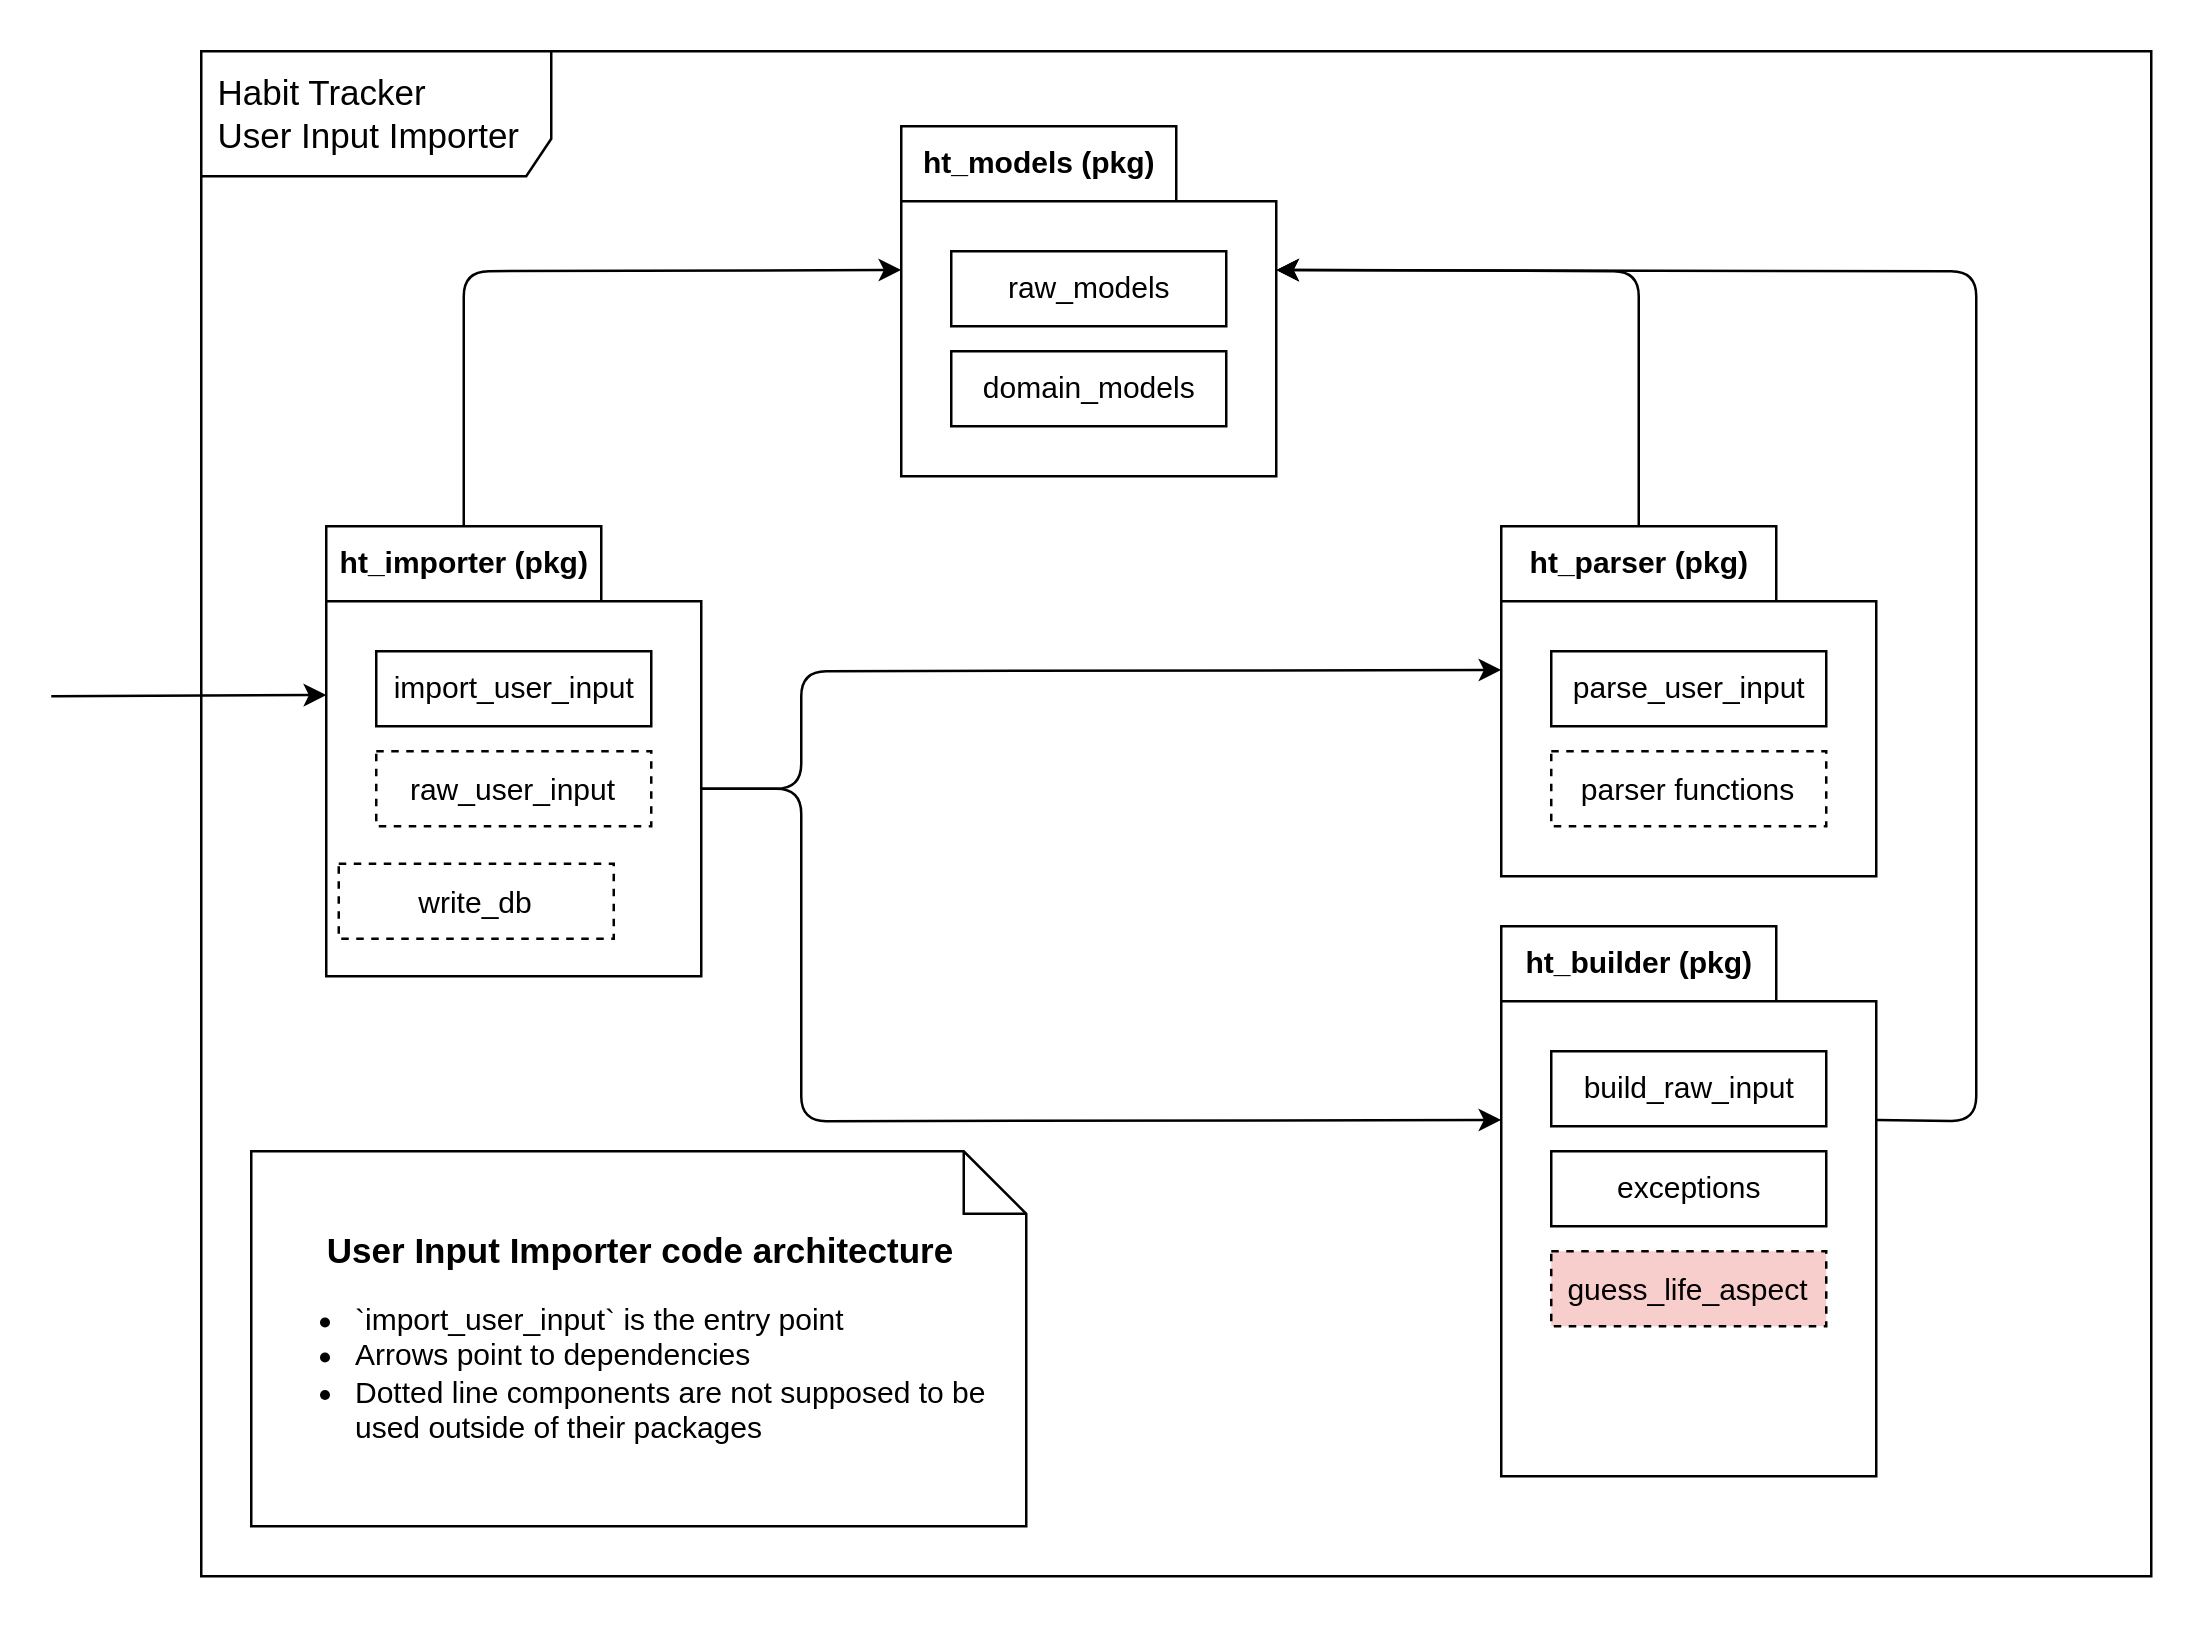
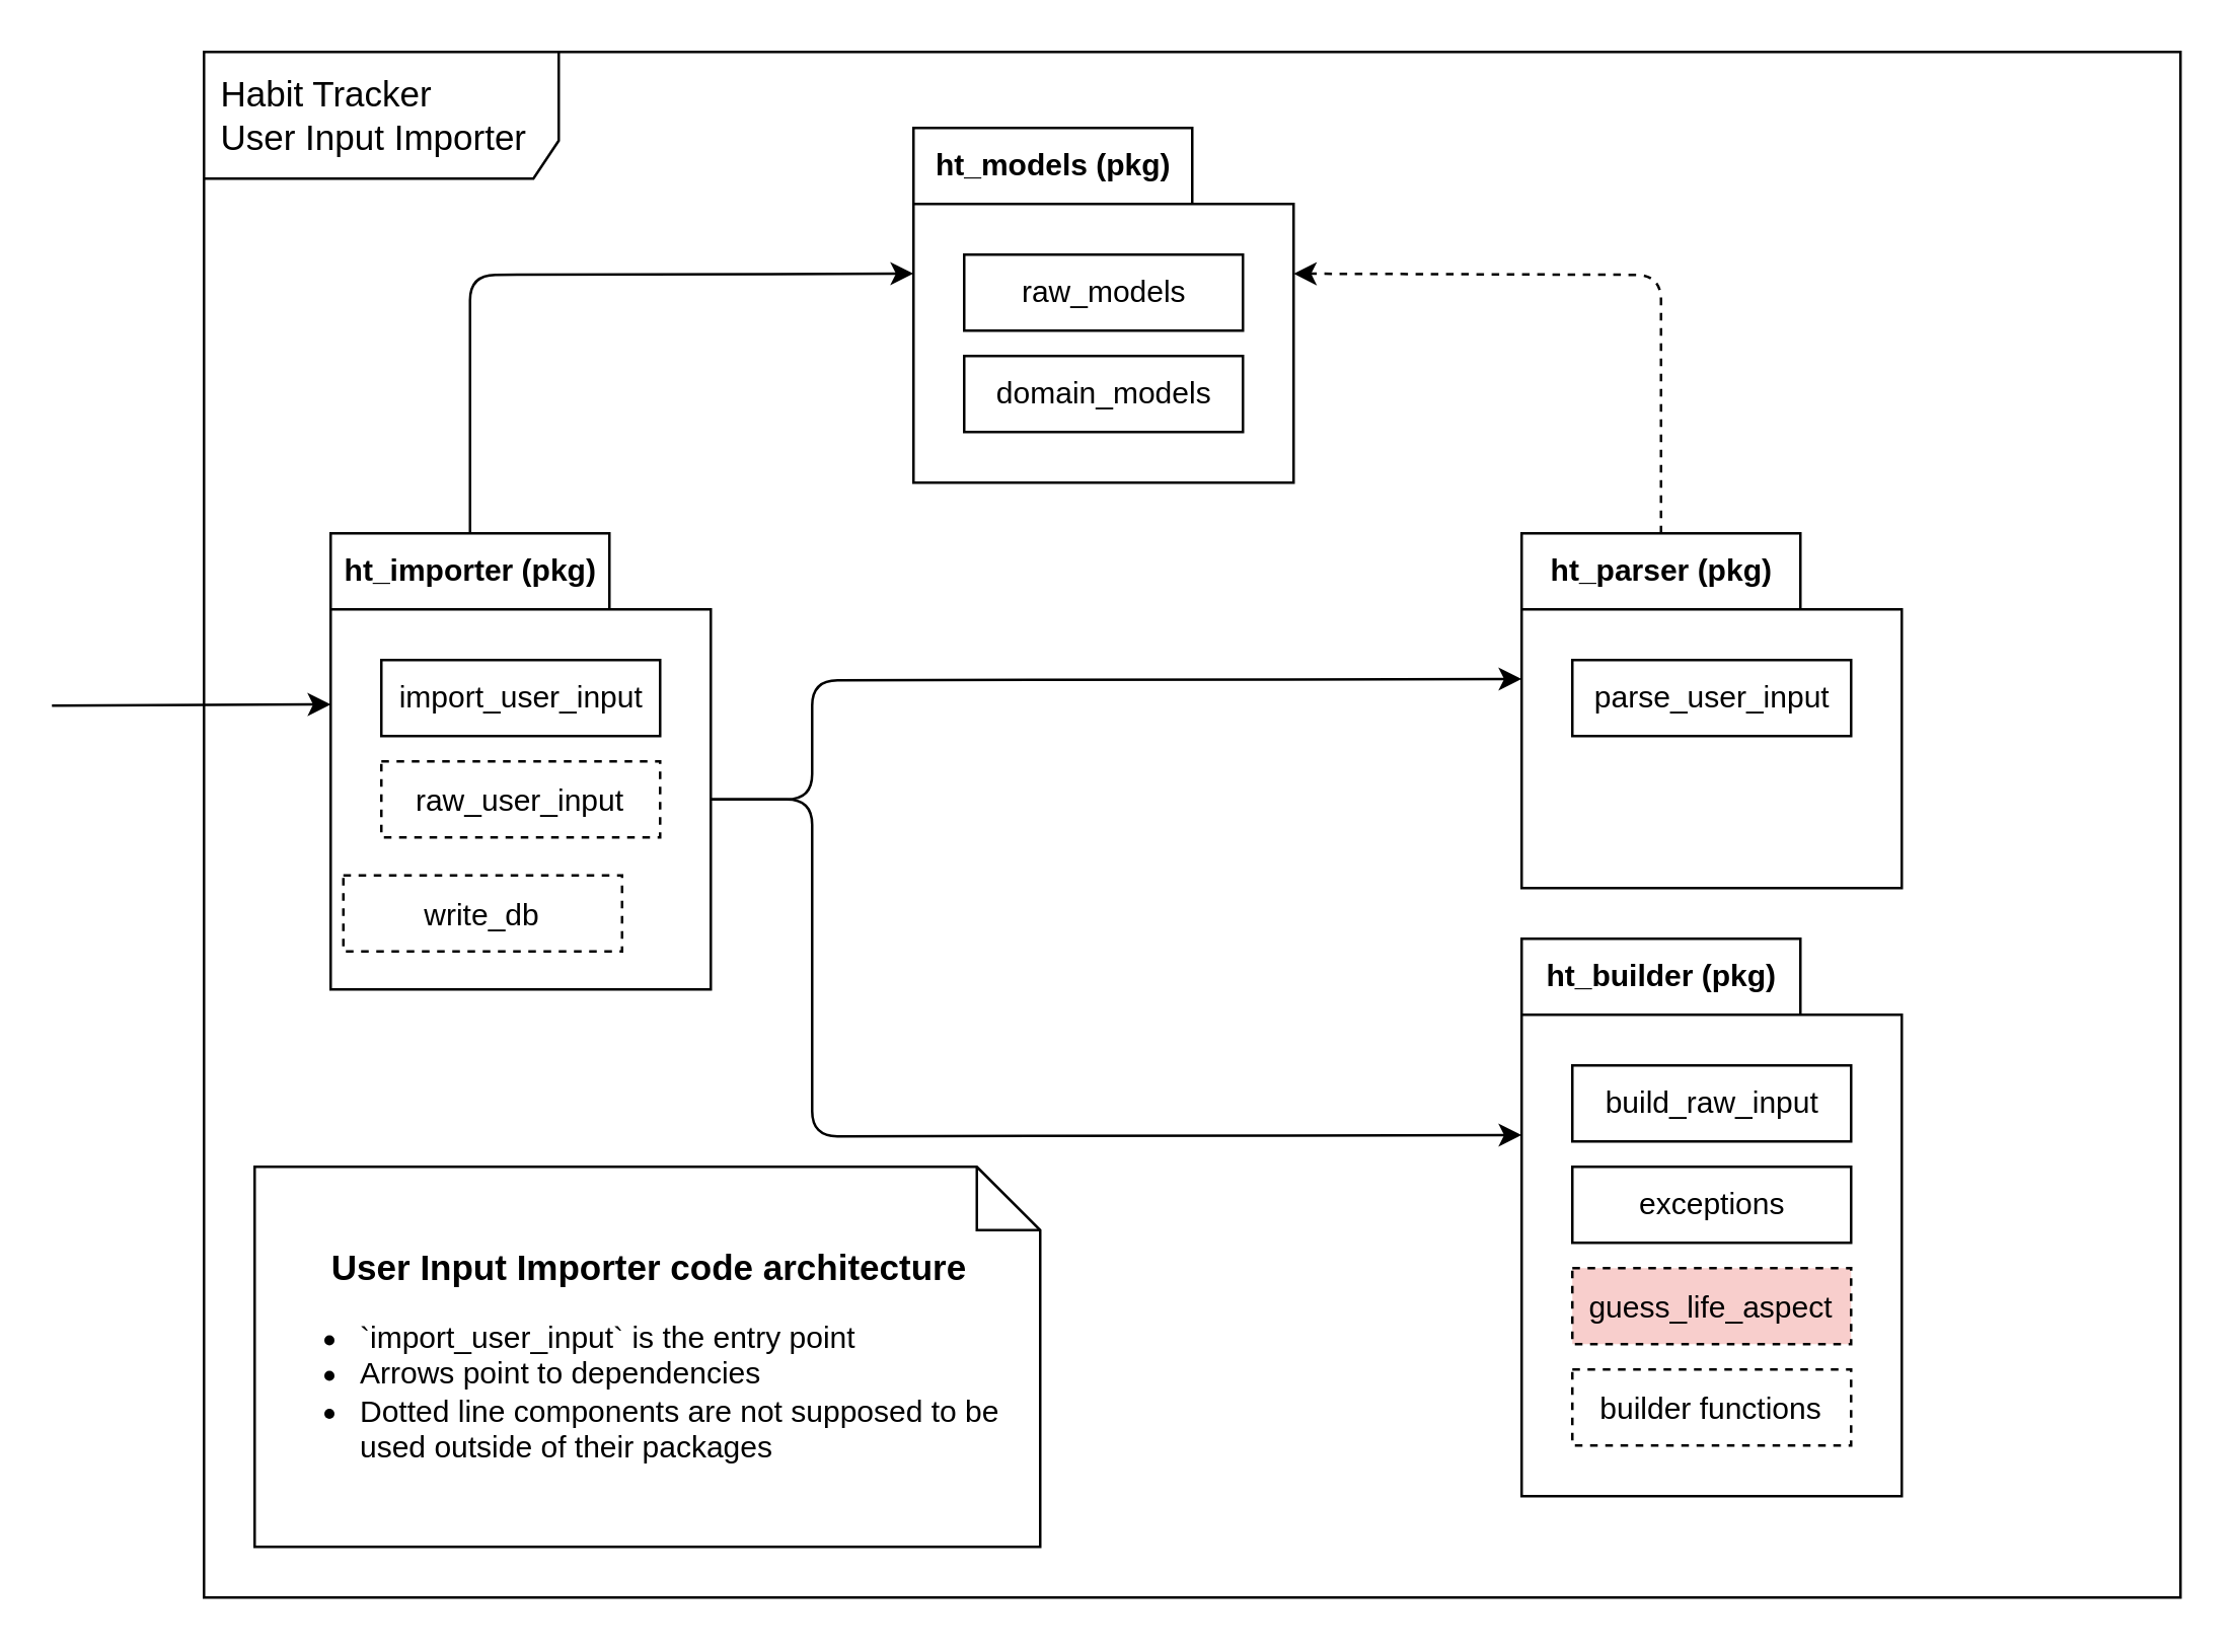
  <mxCell id="0" />
  <mxCell id="1" parent="0" />
  <mxCell id="2" value="&lt;font style=&quot;font-size: 14px&quot;&gt;Habit Tracker&lt;br&gt;User Input Importer&lt;/font&gt;" style="shape=umlFrame;whiteSpace=wrap;html=1;width=140;height=50;boundedLbl=1;verticalAlign=middle;align=left;spacingLeft=5;" parent="1" vertex="1"><mxGeometry x="80" y="20" width="780" height="610" as="geometry" /></mxCell>
  <mxCell id="3" value="ht_models (pkg)" style="shape=folder;fontStyle=1;tabWidth=110;tabHeight=30;tabPosition=left;html=1;boundedLbl=1;labelInHeader=1;container=1;collapsible=0;recursiveResize=0;" parent="1" vertex="1"><mxGeometry x="360" y="50" width="150" height="140" as="geometry" /></mxCell>
  <mxCell id="4" value="raw_models" style="html=1;" parent="3" vertex="1"><mxGeometry width="110" height="30" relative="1" as="geometry"><mxPoint x="20" y="50" as="offset" /></mxGeometry></mxCell>
  <mxCell id="5" value="domain_models" style="html=1;" parent="3" vertex="1"><mxGeometry width="110" height="30" relative="1" as="geometry"><mxPoint x="20" y="90" as="offset" /></mxGeometry></mxCell>
- <mxCell id="6" style="edgeStyle=none;html=1;exitX=0;exitY=0;exitDx=55;exitDy=0;exitPerimeter=0;fontSize=12;entryX=0;entryY=0;entryDx=150;entryDy=57.5;entryPerimeter=0;" edge="1" parent="1" source="7" target="3"><mxGeometry relative="1" as="geometry"><mxPoint x="570" y="115" as="targetPoint" /><Array as="points"><mxPoint x="655" y="108" /></Array></mxGeometry></mxCell>
+ <mxCell id="6" style="edgeStyle=none;html=1;exitX=0;exitY=0;exitDx=55;exitDy=0;exitPerimeter=0;fontSize=12;entryX=0;entryY=0;entryDx=150;entryDy=57.5;entryPerimeter=0;dashed=1;" edge="1" parent="1" source="7" target="3"><mxGeometry relative="1" as="geometry"><mxPoint x="570" y="115" as="targetPoint" /><Array as="points"><mxPoint x="655" y="108" /></Array></mxGeometry></mxCell>
  <mxCell id="7" value="ht_parser (pkg)" style="shape=folder;fontStyle=1;tabWidth=110;tabHeight=30;tabPosition=left;html=1;boundedLbl=1;labelInHeader=1;container=1;collapsible=0;recursiveResize=0;" vertex="1" parent="1"><mxGeometry x="600" y="210" width="150" height="140" as="geometry" /></mxCell>
  <mxCell id="8" value="parse_user_input" style="html=1;" vertex="1" parent="7"><mxGeometry width="110" height="30" relative="1" as="geometry"><mxPoint x="20" y="50" as="offset" /></mxGeometry></mxCell>
- <mxCell id="9" value="parser functions" style="fontStyle=0;dashed=1;fontSize=12;" vertex="1" parent="7"><mxGeometry x="20" y="90" width="110" height="30" as="geometry" /></mxCell>
- <mxCell id="10" style="edgeStyle=none;html=1;exitX=0;exitY=0;exitDx=150;exitDy=77.5;exitPerimeter=0;entryX=0;entryY=0;entryDx=150;entryDy=57.5;entryPerimeter=0;fontFamily=Helvetica;fontSize=12;fontColor=default;" edge="1" parent="1" source="11" target="3"><mxGeometry relative="1" as="geometry"><Array as="points"><mxPoint x="790" y="448" /><mxPoint x="790" y="108" /></Array></mxGeometry></mxCell>
  <mxCell id="11" value="ht_builder (pkg)" style="shape=folder;fontStyle=1;tabWidth=110;tabHeight=30;tabPosition=left;html=1;boundedLbl=1;labelInHeader=1;container=1;collapsible=0;recursiveResize=0;" vertex="1" parent="1"><mxGeometry x="600" y="370" width="150" height="220" as="geometry" /></mxCell>
  <mxCell id="12" value="build_raw_input" style="html=1;" vertex="1" parent="11"><mxGeometry width="110" height="30" relative="1" as="geometry"><mxPoint x="20" y="50" as="offset" /></mxGeometry></mxCell>
  <mxCell id="13" value="exceptions" style="html=1;" parent="11" vertex="1"><mxGeometry width="110" height="30" relative="1" as="geometry"><mxPoint x="20" y="90" as="offset" /></mxGeometry></mxCell>
  <mxCell id="14" value="guess_life_aspect" style="fontStyle=0;dashed=1;fontSize=12;fillColor=#f8cecc;" vertex="1" parent="11"><mxGeometry x="20" y="130" width="110" height="30" as="geometry" /></mxCell>
+ <mxCell id="15" value="builder functions" style="fontStyle=0;dashed=1;fontSize=12;" vertex="1" parent="11"><mxGeometry x="20" y="170" width="110" height="30" as="geometry" /></mxCell>
  <mxCell id="16" style="edgeStyle=none;html=1;exitX=0;exitY=0;exitDx=55;exitDy=0;exitPerimeter=0;entryX=0;entryY=0;entryDx=0;entryDy=57.5;entryPerimeter=0;fontFamily=Helvetica;fontSize=12;fontColor=default;" edge="1" parent="1" source="20" target="3"><mxGeometry relative="1" as="geometry"><Array as="points"><mxPoint x="185" y="108" /></Array></mxGeometry></mxCell>
  <mxCell id="17" style="edgeStyle=none;html=1;exitX=0;exitY=0;exitDx=150;exitDy=105;exitPerimeter=0;entryX=0;entryY=0;entryDx=0;entryDy=57.5;entryPerimeter=0;fontFamily=Helvetica;fontSize=12;fontColor=default;" edge="1" parent="1" source="20" target="7"><mxGeometry relative="1" as="geometry"><Array as="points"><mxPoint x="320" y="315" /><mxPoint x="320" y="268" /></Array></mxGeometry></mxCell>
  <mxCell id="18" style="edgeStyle=none;html=1;exitX=0;exitY=0;exitDx=150;exitDy=105;exitPerimeter=0;entryX=0;entryY=0;entryDx=0;entryDy=77.5;entryPerimeter=0;fontFamily=Helvetica;fontSize=12;fontColor=default;" edge="1" parent="1" source="20" target="11"><mxGeometry relative="1" as="geometry"><Array as="points"><mxPoint x="320" y="315" /><mxPoint x="320" y="448" /></Array></mxGeometry></mxCell>
  <mxCell id="19" value="" style="html=1;fontFamily=Helvetica;fontSize=12;fontColor=default;entryX=0;entryY=0;entryDx=0;entryDy=67.5;entryPerimeter=0;" edge="1" parent="1" target="20"><mxGeometry relative="1" as="geometry"><mxPoint x="20" y="278" as="sourcePoint" /><mxPoint x="35" y="300" as="targetPoint" /></mxGeometry></mxCell>
  <mxCell id="20" value="ht_importer (pkg)" style="shape=folder;fontStyle=1;tabWidth=110;tabHeight=30;tabPosition=left;html=1;boundedLbl=1;labelInHeader=1;container=1;collapsible=0;recursiveResize=0;" vertex="1" parent="1"><mxGeometry x="130" y="210" width="150" height="180" as="geometry" /></mxCell>
  <mxCell id="21" value="import_user_input" style="html=1;" vertex="1" parent="20"><mxGeometry width="110" height="30" relative="1" as="geometry"><mxPoint x="20" y="50" as="offset" /></mxGeometry></mxCell>
  <mxCell id="22" value="raw_user_input" style="fontStyle=0;dashed=1;fontSize=12;" vertex="1" parent="20"><mxGeometry x="20" y="90" width="110" height="30" as="geometry" /></mxCell>
  <mxCell id="23" value="write_db" style="fontStyle=0;dashed=1;fontSize=12;" vertex="1" parent="20"><mxGeometry x="5" y="135" width="110" height="30" as="geometry" /></mxCell>
  <mxCell id="24" value="&lt;div style=&quot;text-align: center&quot;&gt;&lt;span&gt;&lt;font style=&quot;font-size: 14px&quot;&gt;&lt;b&gt;User Input Importer code architecture&lt;/b&gt;&lt;/font&gt;&lt;/span&gt;&lt;/div&gt;&lt;ul&gt;&lt;li&gt;`import_user_input` is the entry point&lt;/li&gt;&lt;li&gt;Arrows point to dependencies&lt;/li&gt;&lt;li&gt;Dotted line components are not supposed to be used outside of their packages&lt;/li&gt;&lt;/ul&gt;" style="shape=note2;boundedLbl=1;whiteSpace=wrap;html=1;size=25;verticalAlign=top;align=left;fontFamily=Helvetica;fontSize=12;fontColor=default;strokeColor=default;fillColor=default;" vertex="1" parent="1"><mxGeometry x="100" y="460" width="310" height="150" as="geometry" /></mxCell>
